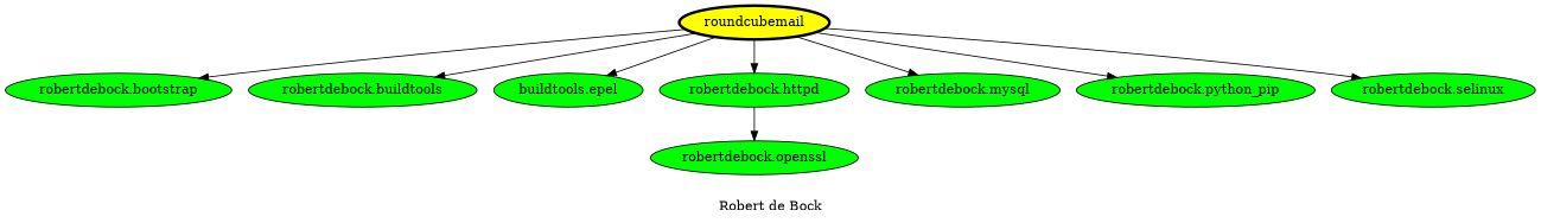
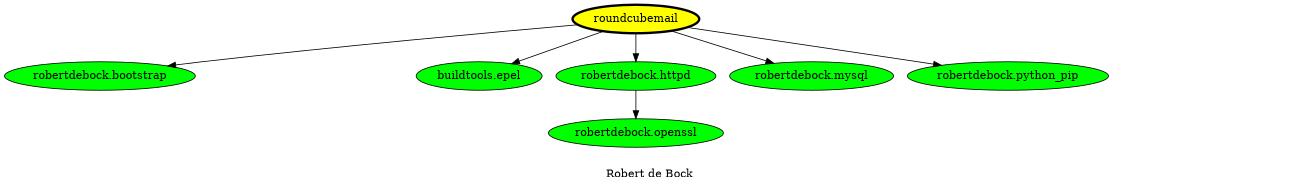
  digraph {
    label="Robert de Bock"
    node [fillcolor=green style=filled]
    roundcubemail [fillcolor=yellow penwidth=3]
    "robertdebock.bootstrap"
-   "robertdebock.buildtools"
    n4 [label="buildtools.epel"]
    "robertdebock.httpd"
    "robertdebock.mysql"
    "robertdebock.python_pip"
-   "robertdebock.selinux"
    "robertdebock.openssl"
    roundcubemail -> "robertdebock.bootstrap"
-   roundcubemail -> "robertdebock.buildtools"
    roundcubemail -> n4
    roundcubemail -> "robertdebock.httpd"
    roundcubemail -> "robertdebock.mysql"
    roundcubemail -> "robertdebock.python_pip"
-   roundcubemail -> "robertdebock.selinux"
    "robertdebock.httpd" -> "robertdebock.openssl"
  }
